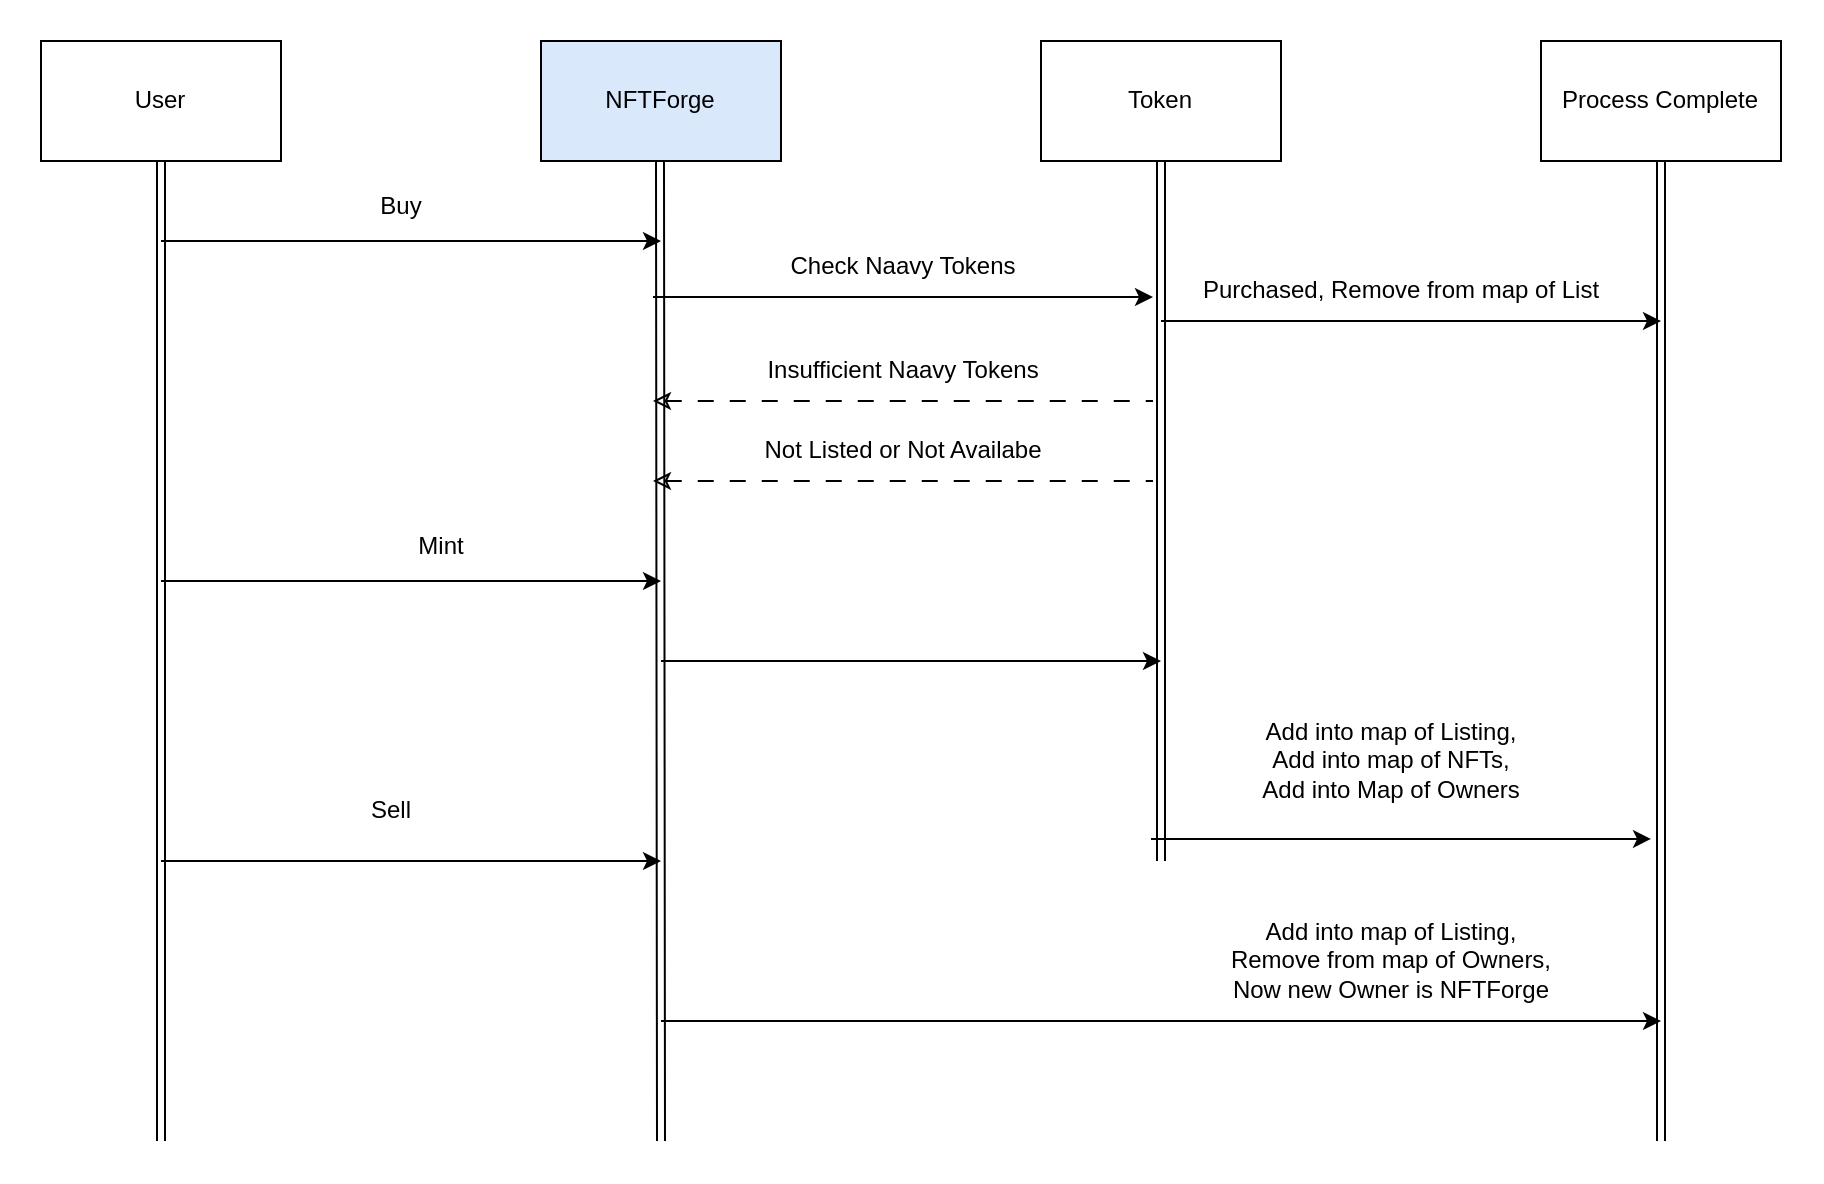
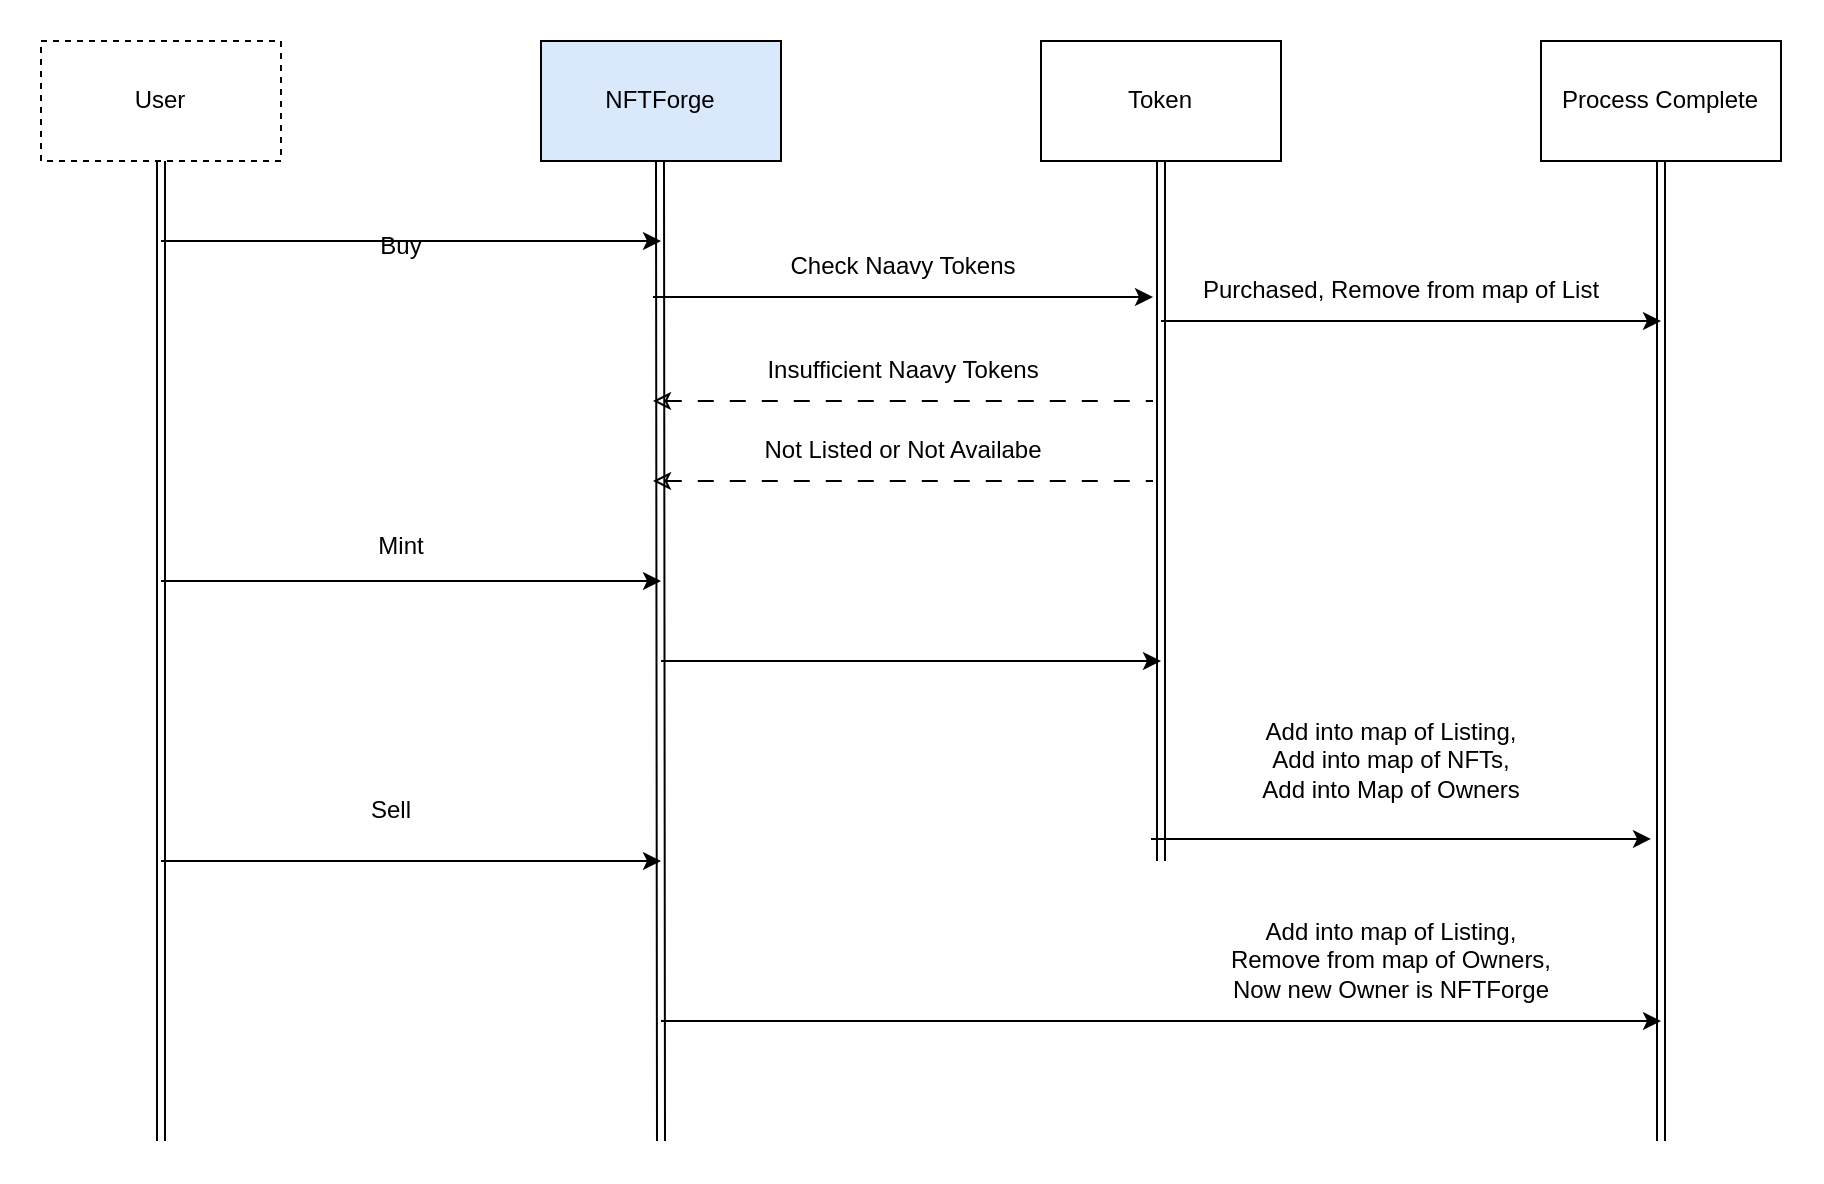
  <mxCell id="0" />
  <mxCell id="1" parent="0" />
- <mxCell id="2" value="User" style="rounded=0;whiteSpace=wrap;html=1;" parent="1" vertex="1"><mxGeometry x="20" y="20" width="120" height="60" as="geometry" /></mxCell>
+ <mxCell id="2" value="User" style="rounded=0;whiteSpace=wrap;html=1;dashed=1;" parent="1" vertex="1"><mxGeometry x="20" y="20" width="120" height="60" as="geometry" /></mxCell>
  <mxCell id="3" value="NFTForge" style="rounded=0;whiteSpace=wrap;html=1;fillColor=#dae8fc;" parent="1" vertex="1"><mxGeometry x="270" y="20" width="120" height="60" as="geometry" /></mxCell>
  <mxCell id="4" value="Process Complete" style="rounded=0;whiteSpace=wrap;html=1;" parent="1" vertex="1"><mxGeometry x="770" y="20" width="120" height="60" as="geometry" /></mxCell>
  <mxCell id="5" value="" style="shape=link;html=1;rounded=0;exitX=0.5;exitY=1;exitDx=0;exitDy=0;" parent="1" source="2" edge="1"><mxGeometry width="100" relative="1" as="geometry"><mxPoint x="290" y="240" as="sourcePoint" /><mxPoint x="80" y="570" as="targetPoint" /></mxGeometry></mxCell>
  <mxCell id="6" value="" style="shape=link;html=1;rounded=0;exitX=0.5;exitY=1;exitDx=0;exitDy=0;" parent="1" edge="1"><mxGeometry width="100" relative="1" as="geometry"><mxPoint x="830" y="80" as="sourcePoint" /><mxPoint x="830" y="570" as="targetPoint" /></mxGeometry></mxCell>
  <mxCell id="7" value="" style="shape=link;html=1;rounded=0;exitX=0.5;exitY=1;exitDx=0;exitDy=0;" parent="1" edge="1"><mxGeometry width="100" relative="1" as="geometry"><mxPoint x="329.5" y="80" as="sourcePoint" /><mxPoint x="330" y="570" as="targetPoint" /></mxGeometry></mxCell>
  <mxCell id="8" value="" style="endArrow=classic;html=1;rounded=0;" parent="1" edge="1"><mxGeometry width="50" height="50" relative="1" as="geometry"><mxPoint x="80" y="120" as="sourcePoint" /><mxPoint x="330" y="120" as="targetPoint" /></mxGeometry></mxCell>
  <mxCell id="9" value="" style="endArrow=classic;html=1;rounded=0;" parent="1" edge="1"><mxGeometry width="50" height="50" relative="1" as="geometry"><mxPoint x="80" y="290" as="sourcePoint" /><mxPoint x="330" y="290" as="targetPoint" /></mxGeometry></mxCell>
  <mxCell id="10" value="" style="endArrow=classic;html=1;rounded=0;" parent="1" edge="1"><mxGeometry width="50" height="50" relative="1" as="geometry"><mxPoint x="80" y="430" as="sourcePoint" /><mxPoint x="330" y="430" as="targetPoint" /></mxGeometry></mxCell>
- <mxCell id="11" value="Buy" style="text;html=1;align=center;verticalAlign=middle;resizable=0;points=[];autosize=1;strokeColor=none;fillColor=none;" parent="1" vertex="1"><mxGeometry x="180" y="88" width="40" height="30" as="geometry" /></mxCell>
- <mxCell id="12" value="Mint" style="text;html=1;align=center;verticalAlign=middle;resizable=0;points=[];autosize=1;strokeColor=none;fillColor=none;" parent="1" vertex="1"><mxGeometry x="195" y="258" width="50" height="30" as="geometry" /></mxCell>
+ <mxCell id="11" value="Buy" style="text;html=1;align=center;verticalAlign=middle;resizable=0;points=[];autosize=1;strokeColor=none;fillColor=none;" parent="1" vertex="1"><mxGeometry x="180" y="108" width="40" height="30" as="geometry" /></mxCell>
+ <mxCell id="12" value="Mint" style="text;html=1;align=center;verticalAlign=middle;resizable=0;points=[];autosize=1;strokeColor=none;fillColor=none;" parent="1" vertex="1"><mxGeometry x="175" y="258" width="50" height="30" as="geometry" /></mxCell>
  <mxCell id="13" value="Sell" style="text;html=1;align=center;verticalAlign=middle;resizable=0;points=[];autosize=1;strokeColor=none;fillColor=none;" parent="1" vertex="1"><mxGeometry x="175" y="390" width="40" height="30" as="geometry" /></mxCell>
  <mxCell id="14" value="" style="endArrow=classic;html=1;rounded=0;" parent="1" edge="1"><mxGeometry width="50" height="50" relative="1" as="geometry"><mxPoint x="580" y="160" as="sourcePoint" /><mxPoint x="830" y="160" as="targetPoint" /></mxGeometry></mxCell>
  <mxCell id="15" value="Purchased, Remove from map of List" style="text;html=1;align=center;verticalAlign=middle;resizable=0;points=[];autosize=1;strokeColor=none;fillColor=none;" parent="1" vertex="1"><mxGeometry x="590" y="130" width="220" height="30" as="geometry" /></mxCell>
  <mxCell id="16" value="" style="endArrow=none;html=1;rounded=0;dashed=1;dashPattern=8 8;strokeColor=default;startArrow=classic;startFill=0;endFill=0;" parent="1" edge="1"><mxGeometry width="50" height="50" relative="1" as="geometry"><mxPoint x="326" y="200" as="sourcePoint" /><mxPoint x="576" y="200" as="targetPoint" /></mxGeometry></mxCell>
  <mxCell id="17" value="" style="endArrow=none;html=1;rounded=0;dashed=1;dashPattern=8 8;strokeColor=default;startArrow=classic;startFill=0;endFill=0;" parent="1" edge="1"><mxGeometry width="50" height="50" relative="1" as="geometry"><mxPoint x="326" y="240" as="sourcePoint" /><mxPoint x="576" y="240" as="targetPoint" /></mxGeometry></mxCell>
  <mxCell id="18" value="Insufficient Naavy Tokens" style="text;html=1;align=center;verticalAlign=middle;resizable=0;points=[];autosize=1;strokeColor=none;fillColor=none;" parent="1" vertex="1"><mxGeometry x="371" y="170" width="160" height="30" as="geometry" /></mxCell>
  <mxCell id="19" value="Not Listed or Not Availabe" style="text;html=1;align=center;verticalAlign=middle;resizable=0;points=[];autosize=1;strokeColor=none;fillColor=none;" parent="1" vertex="1"><mxGeometry x="371" y="210" width="160" height="30" as="geometry" /></mxCell>
  <mxCell id="20" value="" style="endArrow=classic;html=1;rounded=0;" parent="1" edge="1"><mxGeometry width="50" height="50" relative="1" as="geometry"><mxPoint x="575" y="418.95" as="sourcePoint" /><mxPoint x="825" y="418.95" as="targetPoint" /></mxGeometry></mxCell>
  <mxCell id="21" value="Add into map of Listing,&lt;br&gt;Add into map of NFTs,&lt;br&gt;Add into Map of Owners" style="text;html=1;align=center;verticalAlign=middle;resizable=0;points=[];autosize=1;strokeColor=none;fillColor=none;" parent="1" vertex="1"><mxGeometry x="620" y="350" width="150" height="60" as="geometry" /></mxCell>
  <mxCell id="22" value="" style="endArrow=classic;html=1;rounded=0;" parent="1" edge="1"><mxGeometry width="50" height="50" relative="1" as="geometry"><mxPoint x="330" y="510" as="sourcePoint" /><mxPoint x="830" y="510" as="targetPoint" /></mxGeometry></mxCell>
  <mxCell id="23" value="Add into map of Listing,&lt;br&gt;Remove from map of Owners,&lt;br&gt;Now new Owner is NFTForge" style="text;html=1;align=center;verticalAlign=middle;resizable=0;points=[];autosize=1;strokeColor=none;fillColor=none;" parent="1" vertex="1"><mxGeometry x="600" y="450" width="190" height="60" as="geometry" /></mxCell>
  <mxCell id="24" value="Token" style="rounded=0;whiteSpace=wrap;html=1;" parent="1" vertex="1"><mxGeometry x="520" y="20" width="120" height="60" as="geometry" /></mxCell>
  <mxCell id="25" value="" style="shape=link;html=1;rounded=0;exitX=0.5;exitY=1;exitDx=0;exitDy=0;" parent="1" edge="1"><mxGeometry width="100" relative="1" as="geometry"><mxPoint x="580" y="80" as="sourcePoint" /><mxPoint x="580" y="430" as="targetPoint" /></mxGeometry></mxCell>
  <mxCell id="26" value="" style="endArrow=classic;html=1;rounded=0;" parent="1" edge="1"><mxGeometry width="50" height="50" relative="1" as="geometry"><mxPoint x="330" y="330" as="sourcePoint" /><mxPoint x="580" y="330" as="targetPoint" /></mxGeometry></mxCell>
  <mxCell id="27" value="Check Naavy Tokens" style="text;html=1;align=center;verticalAlign=middle;resizable=0;points=[];autosize=1;strokeColor=none;fillColor=none;" parent="1" vertex="1"><mxGeometry x="381" y="118" width="140" height="30" as="geometry" /></mxCell>
  <mxCell id="28" value="" style="endArrow=classic;html=1;rounded=0;" parent="1" edge="1"><mxGeometry width="50" height="50" relative="1" as="geometry"><mxPoint x="326" y="148" as="sourcePoint" /><mxPoint x="576" y="148" as="targetPoint" /></mxGeometry></mxCell>
